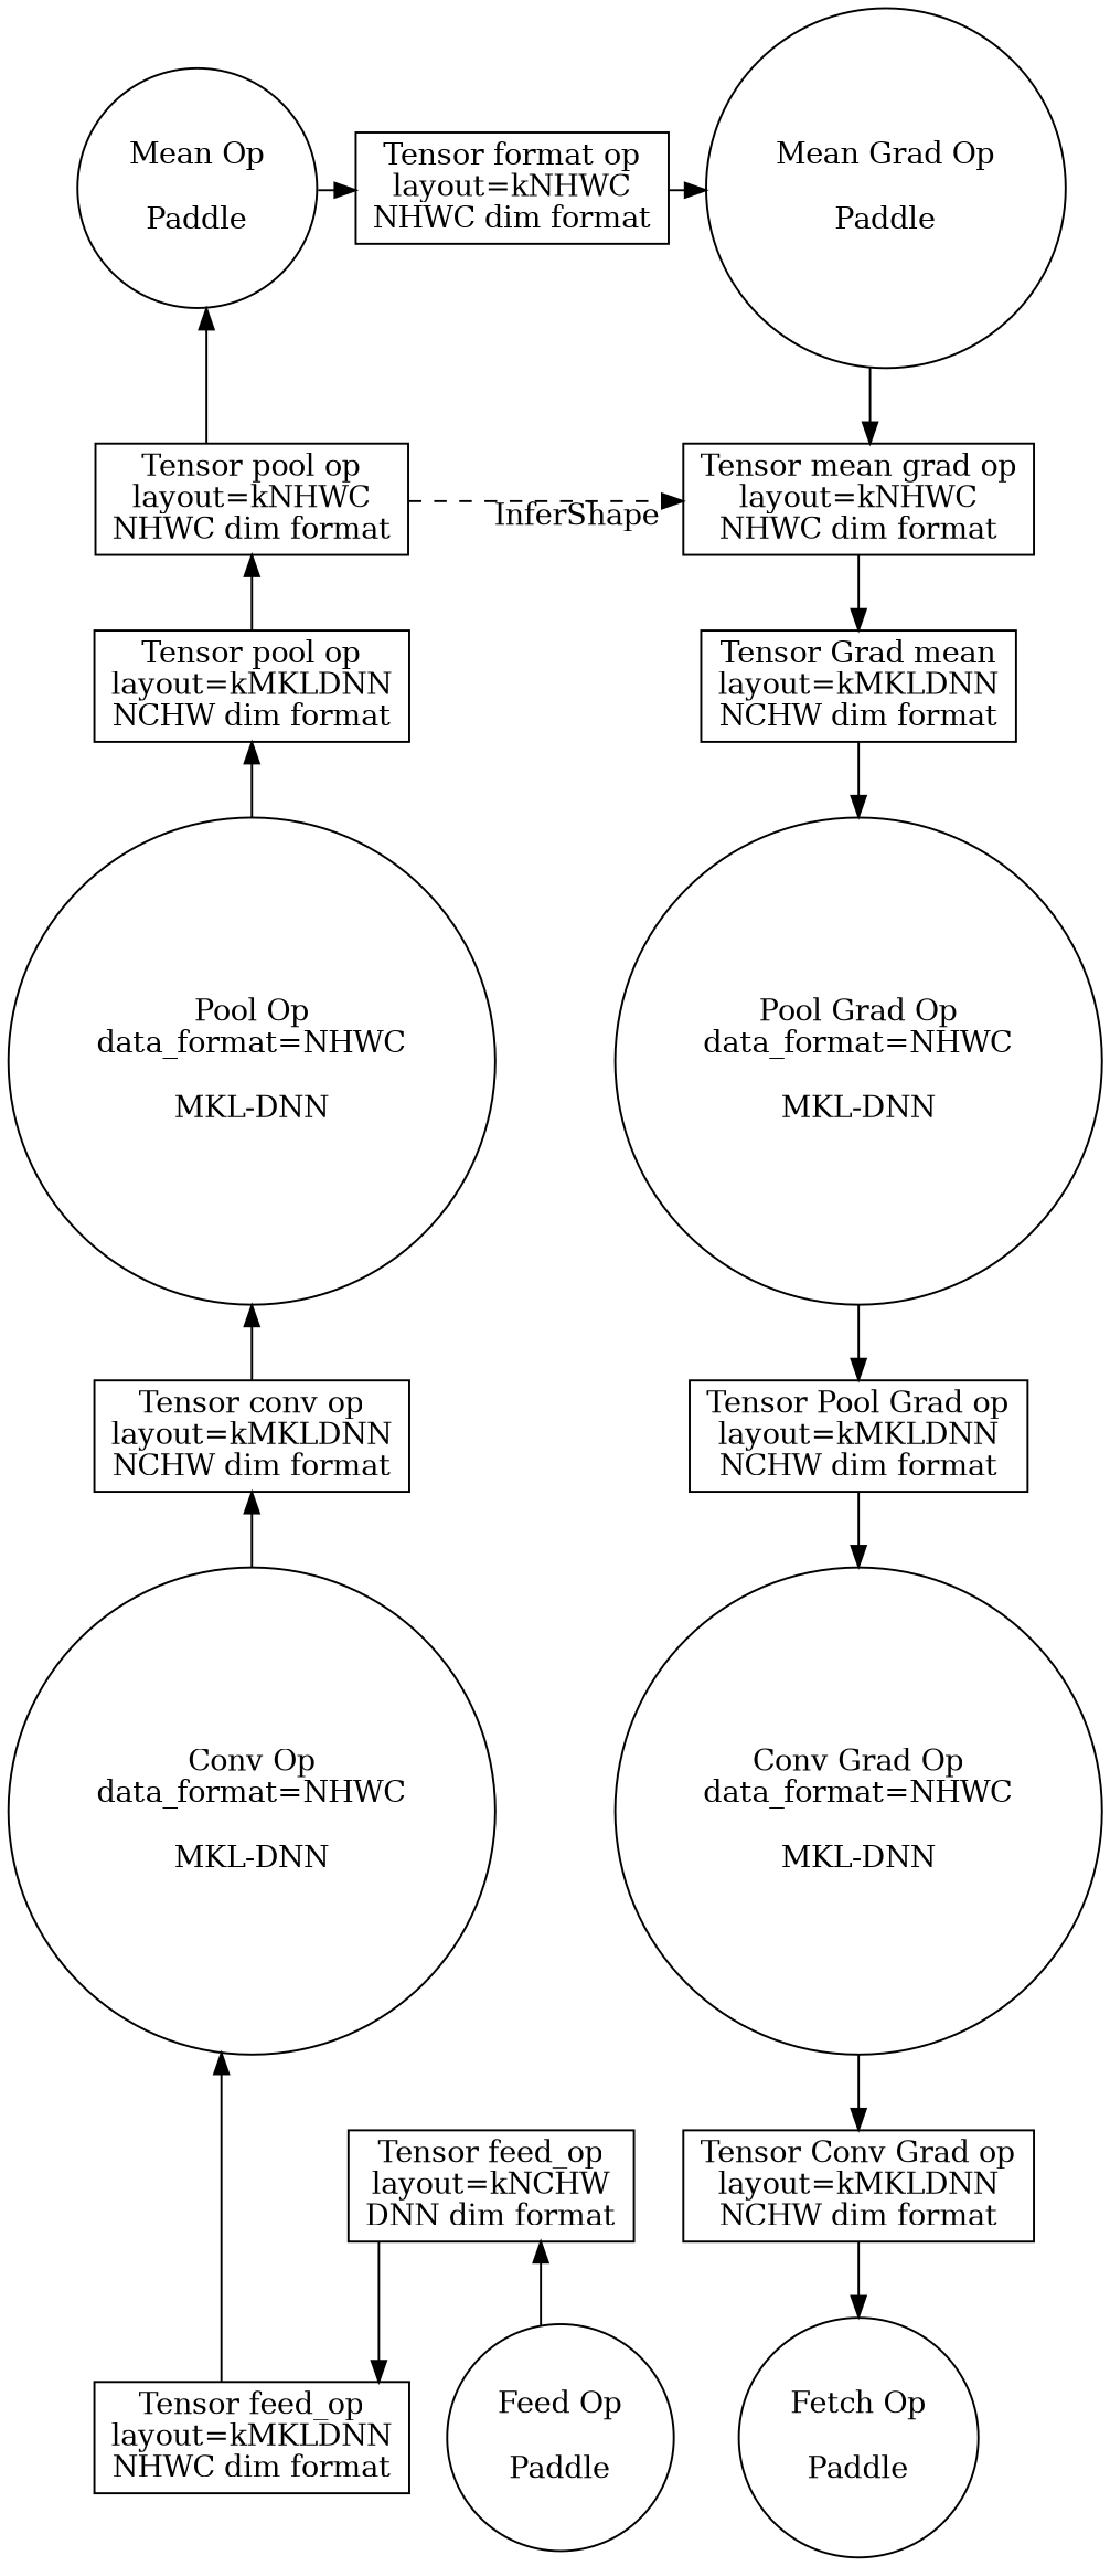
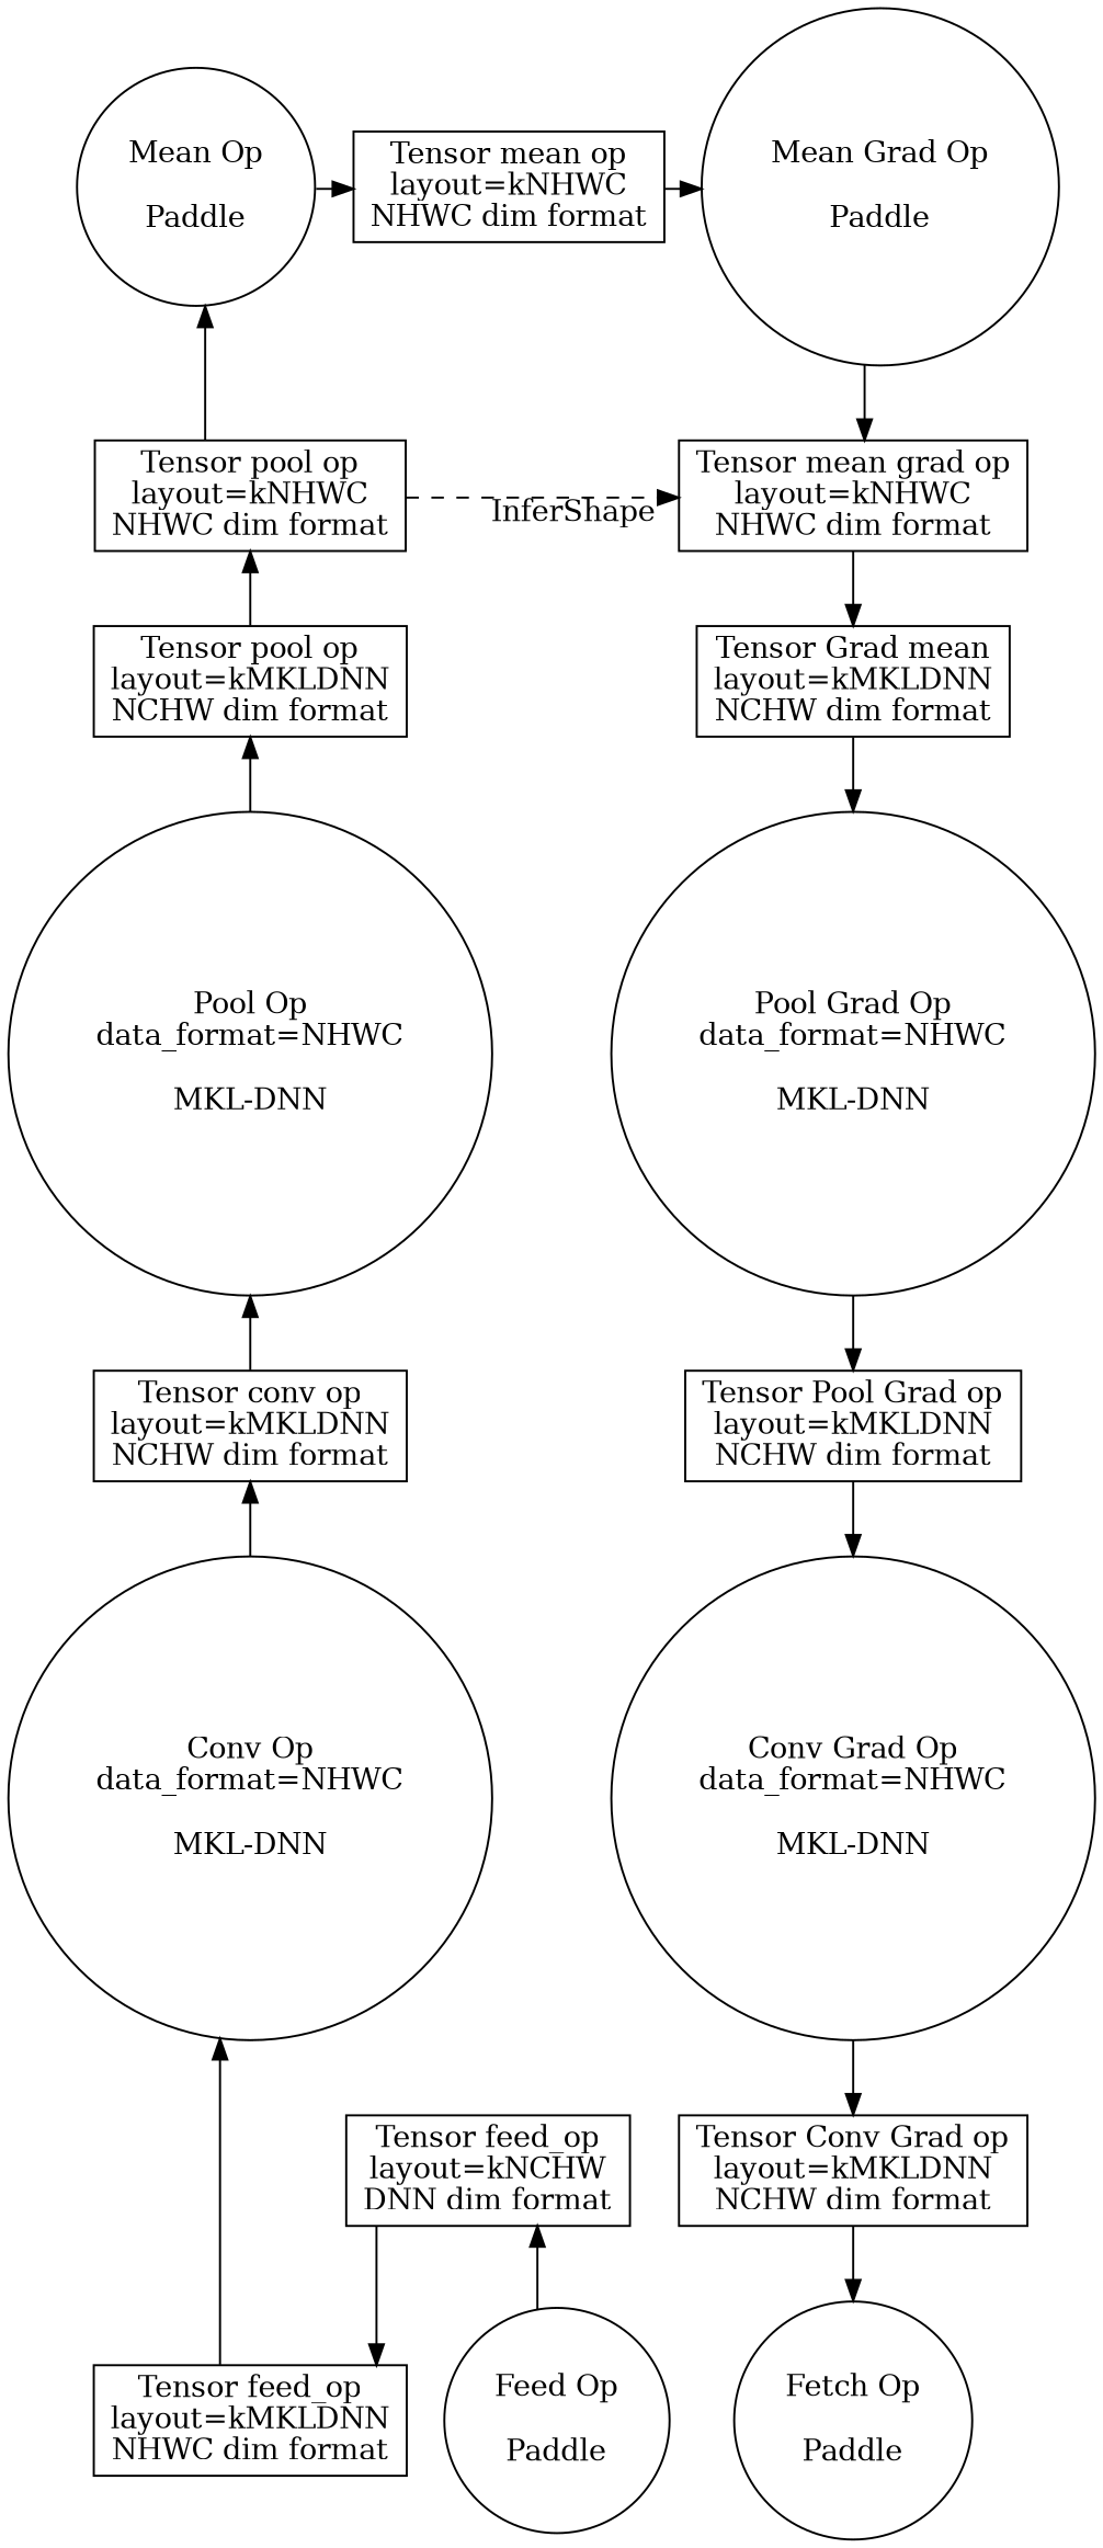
  digraph {
    rankdir=TB
    splines=ortho
    node [shape=rectangle]
    n1 [label="Mean Op\n\nPaddle" shape=circle]
    n2 [label="Mean Grad Op\n\nPaddle" shape=circle]
-   n3 [label="Tensor format op\nlayout=kNHWC\nNHWC dim format"]
+   n3 [label="Tensor mean op\nlayout=kNHWC\nNHWC dim format"]
    n4 [label="Pool Op\ndata_format=NHWC\n\nMKL-DNN" shape=circle]
    n5 [label="Pool Grad Op\ndata_format=NHWC\n\nMKL-DNN" shape=circle]
    n6 [label="Conv Op\ndata_format=NHWC\n\nMKL-DNN" shape=circle]
    n7 [label="Conv Grad Op\ndata_format=NHWC\n\nMKL-DNN" shape=circle]
    n8 [label="Tensor pool op\nlayout=kNHWC\nNHWC dim format"]
    n9 [label="Tensor mean grad op\nlayout=kNHWC\nNHWC dim format"]
    n10 [label="Tensor pool op\nlayout=kMKLDNN\nNCHW dim format"]
    n11 [label="Tensor Grad mean\nlayout=kMKLDNN\nNCHW dim format"]
    n12 [label="Tensor conv op\nlayout=kMKLDNN\nNCHW dim format"]
    n13 [label="Tensor Pool Grad op\nlayout=kMKLDNN\nNCHW dim format"]
    n14 [label="Tensor Conv Grad op\nlayout=kMKLDNN\nNCHW dim format"]
    n15 [label="Tensor feed_op\nlayout=kNCHW\nDNN dim format"]
    n16 [label="Feed Op\n\nPaddle" shape=circle]
    n17 [label="Fetch Op\n\nPaddle" shape=circle]
    n18 [label="Tensor feed_op\nlayout=kMKLDNN\nNHWC dim format"]
    subgraph sub_1 {
      rank=same
      n1
      n2
      n3
    }
    subgraph sub_2 {
      rank=same
      n4
      n5
    }
    subgraph sub_3 {
      rank=same
      n6
      n7
    }
    subgraph sub_4 {
      rank=same
      n8
      n9
    }
    subgraph sub_5 {
      rank=same
      n10
      n11
    }
    subgraph sub_6 {
      rank=same
      n12
      n13
    }
    subgraph sub_7 {
      rank=same
      n14
      n15
    }
    subgraph sub_8 {
      rank=same
      n16
      n17
    }
    n1 -> n3
    n2 -> n9
    n3 -> n2
    n4 -> n10
    n5 -> n13
    n6 -> n12
    n7 -> n14
    n8 -> n1
    n8 -> n9 [style=dashed xlabel=InferShape]
    n9 -> n11
    n10 -> n8
    n11 -> n5
    n12 -> n4
    n13 -> n7
    n14 -> n17
    n15 -> n18
    n16 -> n15
    n18 -> n6
  }
